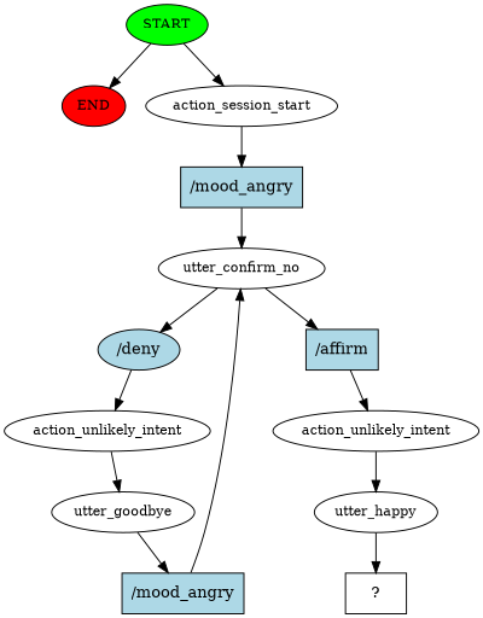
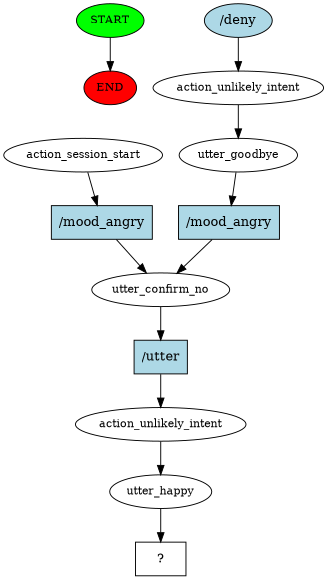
  digraph {
    node [fontsize=12]
    n1 [fillcolor=green label=START style=filled]
    n2 [fillcolor=red label=END style=filled]
    n3 [label=action_session_start]
    n4 [fillcolor=lightblue label="/mood_angry" shape=rect style=filled fontsize=""]
    n5 [label=utter_confirm_no]
    n6 [fillcolor=lightblue label="/deny" shape=ellipse style=filled fontsize=""]
-   n7 [fillcolor=lightblue label="/affirm" shape=rect style=filled fontsize=""]
+   n7 [fillcolor=lightblue label="/utter" shape=rect style=filled fontsize=""]
    n8 [label=action_unlikely_intent]
    n9 [label=action_unlikely_intent]
    n10 [label=utter_goodbye]
    n11 [fillcolor=lightblue label="/mood_angry" shape=rect style=filled fontsize=""]
    n12 [label=utter_happy]
    n13 [label="  ?  " shape=rect fontsize=""]
    n1 -> n2
-   n1 -> n3
    n3 -> n4
    n4 -> n5
-   n5 -> n6
    n5 -> n7
    n6 -> n8
    n7 -> n9
    n8 -> n10
    n9 -> n12
    n10 -> n11
    n11 -> n5
    n12 -> n13
  }
